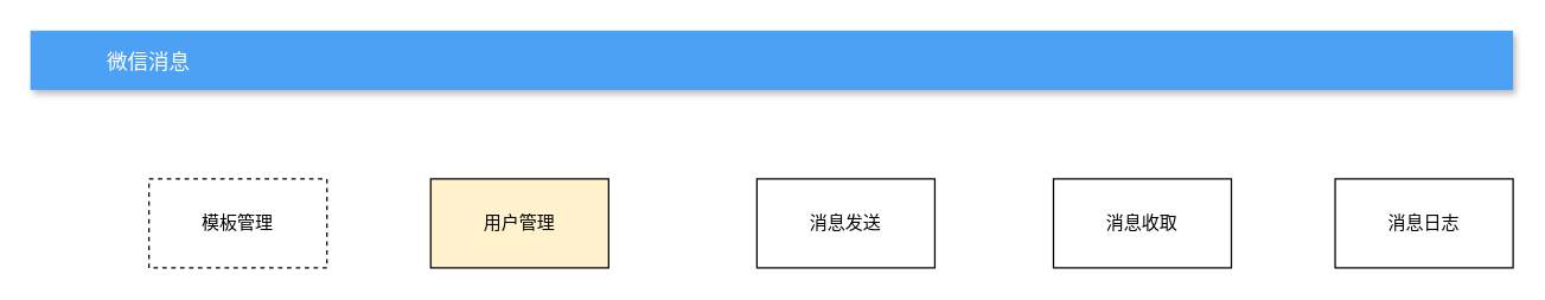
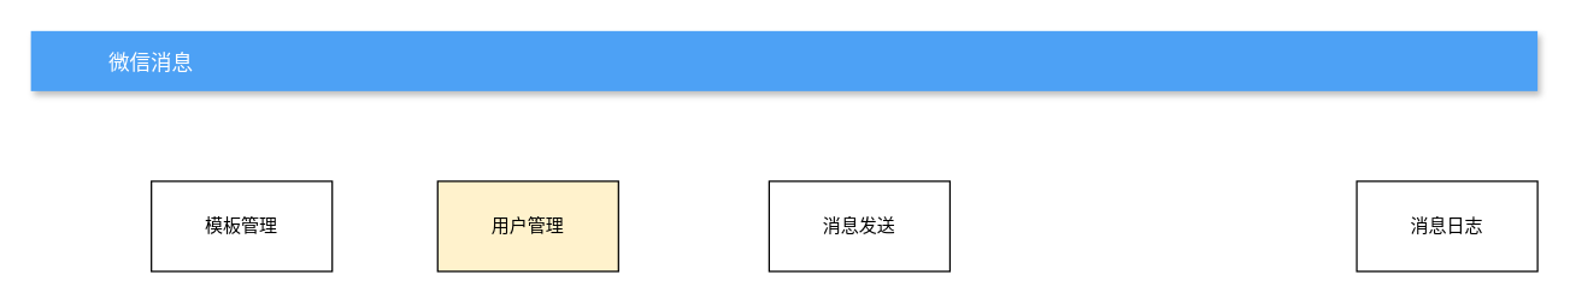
  <mxCell id="0" />
  <mxCell id="1" parent="0" />
  <mxCell id="2" value="微信消息" style="fillColor=#4DA1F5;strokeColor=none;shadow=1;gradientColor=none;fontSize=14;align=left;spacingLeft=50;fontColor=#ffffff;" vertex="1" parent="1"><mxGeometry width="1000" height="40" as="geometry" x="20" y="20" /></mxCell>
- <mxCell id="3" value="模板管理" style="rounded=0;whiteSpace=wrap;html=1;dashed=1;" vertex="1" parent="1"><mxGeometry x="100" y="120" width="120" height="60" as="geometry" /></mxCell>
+ <mxCell id="3" value="模板管理" style="rounded=0;whiteSpace=wrap;html=1;" vertex="1" parent="1"><mxGeometry x="100" y="120" width="120" height="60" as="geometry" /></mxCell>
  <mxCell id="4" value="消息日志" style="rounded=0;whiteSpace=wrap;html=1;" vertex="1" parent="1"><mxGeometry x="900" y="120" width="120" height="60" as="geometry" /></mxCell>
  <mxCell id="5" value="消息发送" style="rounded=0;whiteSpace=wrap;html=1;" vertex="1" parent="1"><mxGeometry x="510" y="120" width="120" height="60" as="geometry" /></mxCell>
  <mxCell id="6" value="用户管理" style="rounded=0;whiteSpace=wrap;html=1;fillColor=#fff2cc;" vertex="1" parent="1"><mxGeometry x="290" y="120" width="120" height="60" as="geometry" /></mxCell>
- <mxCell id="7" value="消息收取" style="rounded=0;whiteSpace=wrap;html=1;" vertex="1" parent="1"><mxGeometry x="710" y="120" width="120" height="60" as="geometry" /></mxCell>
